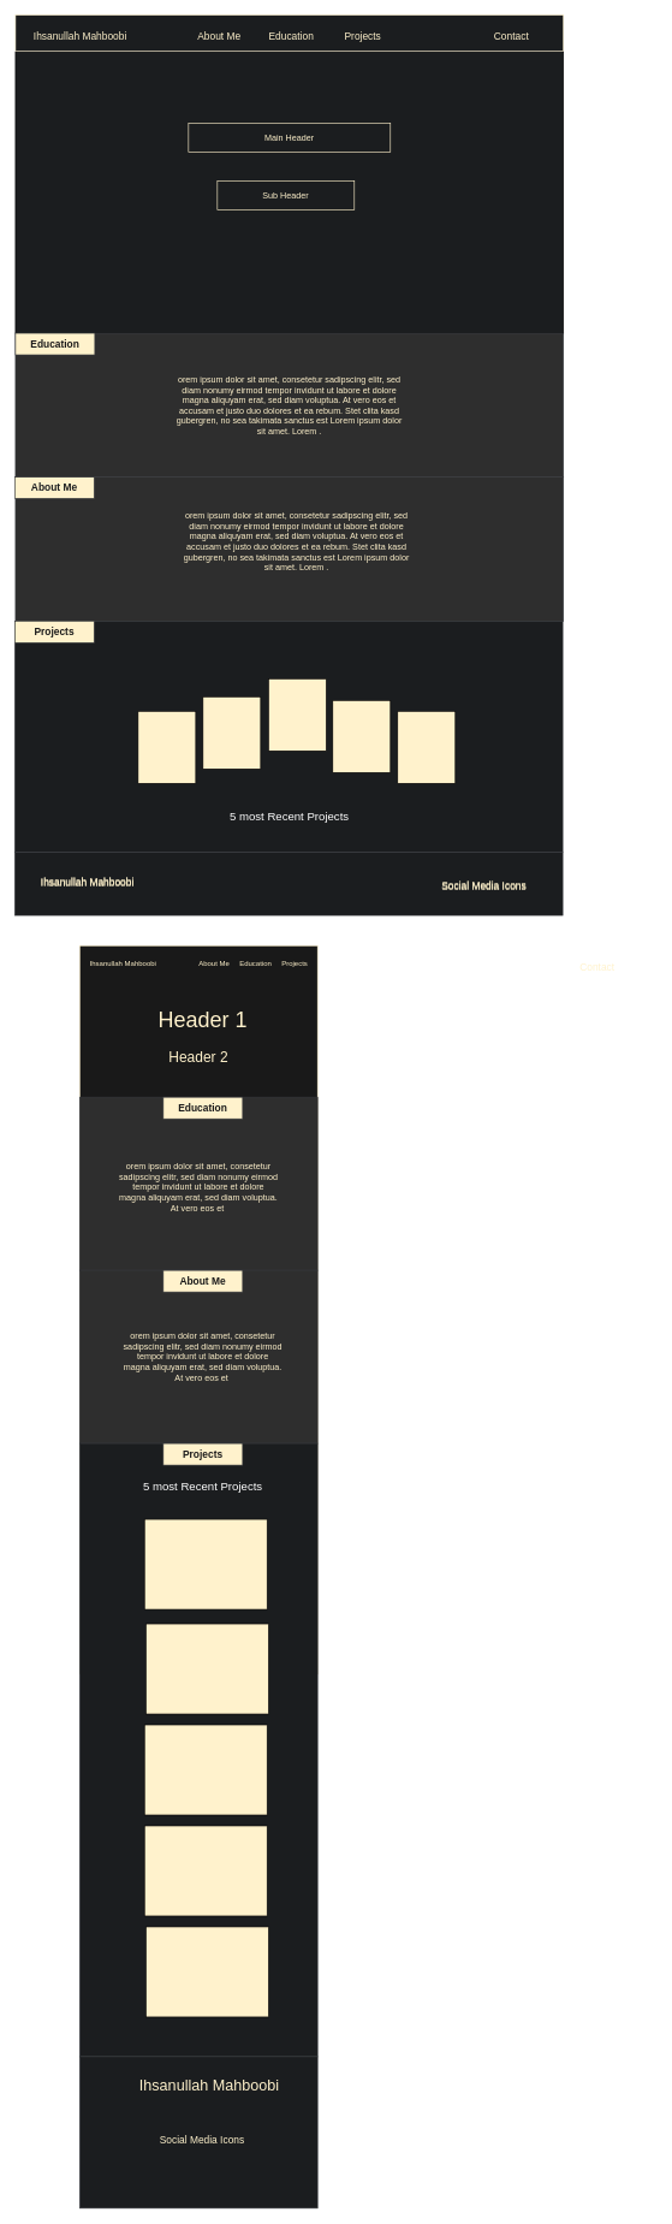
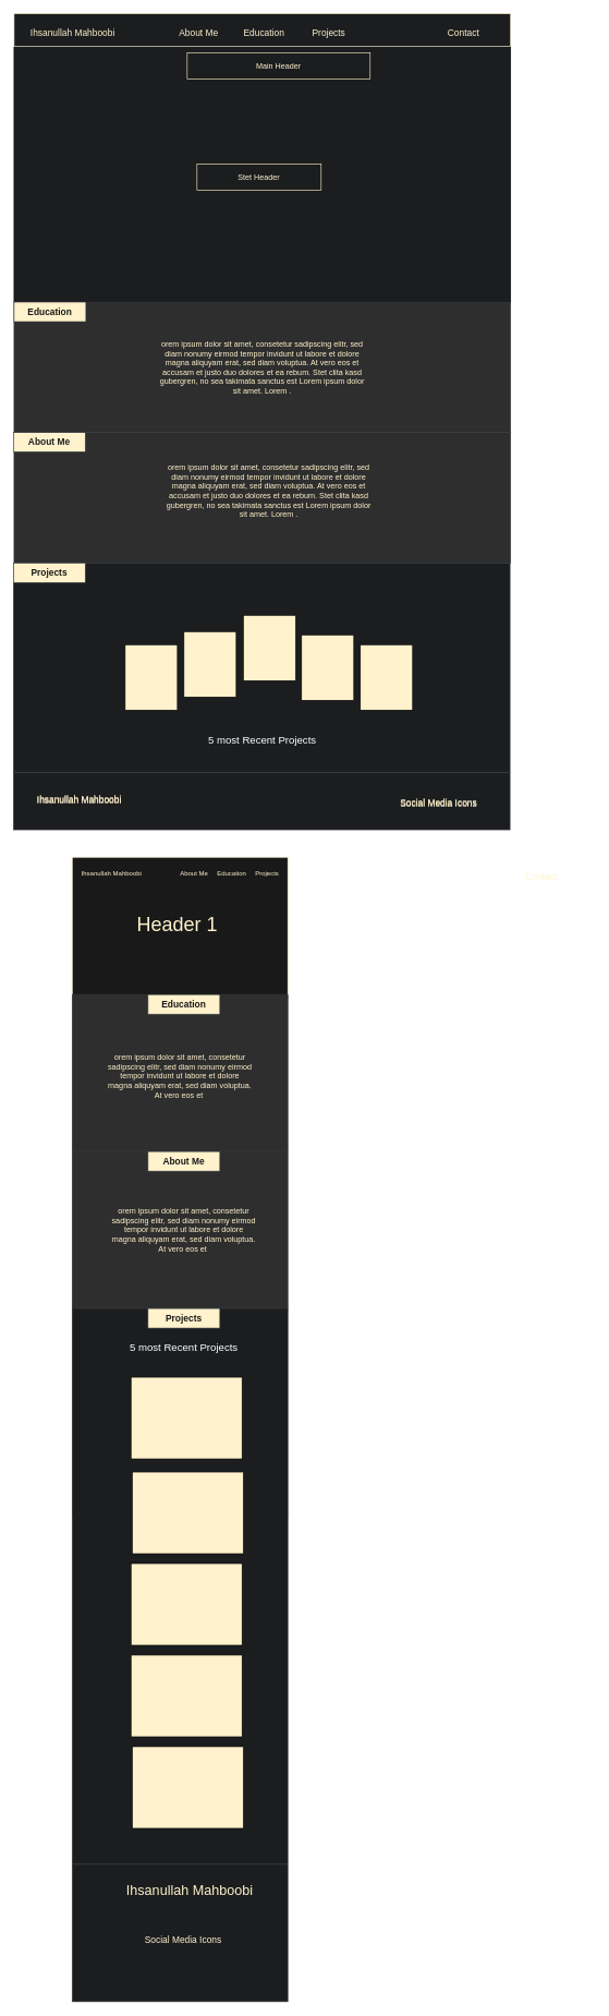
  <mxCell id="0" />
  <mxCell id="1" parent="0" />
  <mxCell id="2" value="" style="rounded=0;whiteSpace=wrap;html=1;fillColor=#1B1D1F;strokeColor=#FFF2CC;fontColor=#333333;" vertex="1" parent="1"><mxGeometry x="21" y="20" width="760" height="50" as="geometry" /></mxCell>
  <mxCell id="3" value="Ihsanullah Mahboobi" style="rounded=0;whiteSpace=wrap;html=1;fontColor=#FFF2CC;strokeColor=none;fillColor=none;fontSize=14;" vertex="1" parent="1"><mxGeometry x="31" y="30" width="160" height="40" as="geometry" /></mxCell>
  <mxCell id="4" value="About Me&amp;nbsp; &amp;nbsp; &amp;nbsp; &amp;nbsp; &amp;nbsp; Education&amp;nbsp; &amp;nbsp; &amp;nbsp; &amp;nbsp; &amp;nbsp; &amp;nbsp;Projects" style="rounded=0;whiteSpace=wrap;html=1;fillColor=none;fontColor=#FFF2CC;strokeColor=none;fontSize=14;" vertex="1" parent="1"><mxGeometry x="261" y="30" width="280" height="40" as="geometry" /></mxCell>
  <mxCell id="5" value="Contact&amp;nbsp;" style="rounded=0;whiteSpace=wrap;html=1;strokeColor=none;fillColor=none;fontColor=#FFF2CC;fontSize=14;" vertex="1" parent="1"><mxGeometry x="631" y="30" width="160" height="40" as="geometry" /></mxCell>
  <mxCell id="6" value="" style="rounded=0;whiteSpace=wrap;html=1;fillColor=#1B1D1F;labelBackgroundColor=none;" vertex="1" parent="1"><mxGeometry x="21" y="71" width="760" height="390" as="geometry" /></mxCell>
- <mxCell id="7" value="Main Header" style="rounded=0;whiteSpace=wrap;html=1;fillColor=none;fontColor=#FFF2CC;strokeColor=#FFF2CC;" vertex="1" parent="1"><mxGeometry x="261" y="170" width="280" height="40" as="geometry" /></mxCell>
- <mxCell id="8" value="Sub Header" style="rounded=0;whiteSpace=wrap;html=1;fillColor=none;fontColor=#FFF2CC;strokeColor=#FFF2CC;" vertex="1" parent="1"><mxGeometry x="301" y="250" width="190" height="40" as="geometry" /></mxCell>
+ <mxCell id="7" value="Main Header" style="rounded=0;whiteSpace=wrap;html=1;fillColor=none;fontColor=#FFF2CC;strokeColor=#FFF2CC;" vertex="1" parent="1"><mxGeometry x="286" y="80" width="280" height="40" as="geometry" /></mxCell>
+ <mxCell id="8" value="Stet Header" style="rounded=0;whiteSpace=wrap;html=1;fillColor=none;fontColor=#FFF2CC;strokeColor=#FFF2CC;" vertex="1" parent="1"><mxGeometry x="301" y="250" width="190" height="40" as="geometry" /></mxCell>
  <mxCell id="9" value="" style="rounded=0;whiteSpace=wrap;html=1;strokeColor=#36393d;fillColor=#2E2E2E;" vertex="1" parent="1"><mxGeometry x="21" y="660" width="760" height="200" as="geometry" /></mxCell>
  <mxCell id="10" value="&lt;b style=&quot;font-size: 14px&quot;&gt;&lt;font color=&quot;#1b1d1f&quot; style=&quot;font-size: 14px&quot;&gt;About Me&lt;/font&gt;&lt;/b&gt;" style="rounded=0;whiteSpace=wrap;html=1;strokeColor=#36393d;fillColor=#FFF2CC;fontSize=14;" vertex="1" parent="1"><mxGeometry x="20" y="660" width="110" height="30" as="geometry" /></mxCell>
  <mxCell id="11" value="orem ipsum dolor sit amet, consetetur sadipscing elitr, sed diam nonumy eirmod tempor invidunt ut labore et dolore magna aliquyam erat, sed diam voluptua. At vero eos et accusam et justo duo dolores et ea rebum. Stet clita kasd gubergren, no sea takimata sanctus est Lorem ipsum dolor sit amet. Lorem ." style="text;html=1;strokeColor=none;fillColor=none;align=center;verticalAlign=middle;whiteSpace=wrap;rounded=0;fontColor=#FFF2CC;" vertex="1" parent="1"><mxGeometry x="251" y="660" width="320" height="180" as="geometry" /></mxCell>
  <mxCell id="12" value="" style="rounded=0;whiteSpace=wrap;html=1;strokeColor=#36393d;fillColor=#2E2E2E;" vertex="1" parent="1"><mxGeometry x="21" y="461" width="760" height="199" as="geometry" /></mxCell>
  <mxCell id="13" value="&lt;b style=&quot;font-size: 14px;&quot;&gt;&lt;font style=&quot;font-size: 14px;&quot;&gt;Education&lt;/font&gt;&lt;/b&gt;" style="rounded=0;whiteSpace=wrap;html=1;strokeColor=#36393d;fillColor=#FFF2CC;fontSize=14;fontColor=#191919;" vertex="1" parent="1"><mxGeometry x="21" y="461" width="110" height="30" as="geometry" /></mxCell>
  <mxCell id="14" value="orem ipsum dolor sit amet, consetetur sadipscing elitr, sed diam nonumy eirmod tempor invidunt ut labore et dolore magna aliquyam erat, sed diam voluptua. At vero eos et accusam et justo duo dolores et ea rebum. Stet clita kasd gubergren, no sea takimata sanctus est Lorem ipsum dolor sit amet. Lorem ." style="text;html=1;strokeColor=none;fillColor=none;align=center;verticalAlign=middle;whiteSpace=wrap;rounded=0;fontColor=#FFF2CC;" vertex="1" parent="1"><mxGeometry x="241" y="470.5" width="320" height="180" as="geometry" /></mxCell>
  <mxCell id="15" value="" style="rounded=0;whiteSpace=wrap;html=1;strokeColor=#36393d;fillColor=#1B1D1F;fontColor=#1B1D1F;" vertex="1" parent="1"><mxGeometry x="20" y="1180" width="760" height="88" as="geometry" /></mxCell>
  <mxCell id="16" value="5 most recent Projects" style="text;html=1;strokeColor=none;fillColor=none;align=center;verticalAlign=middle;whiteSpace=wrap;rounded=0;fontColor=#FFF2CC;fontSize=18;fontStyle=0" vertex="1" parent="1"><mxGeometry x="541" y="961" width="250" height="50" as="geometry" /></mxCell>
  <mxCell id="17" value="Social Media Icons" style="rounded=0;whiteSpace=wrap;html=1;strokeColor=none;fillColor=none;fontSize=14;fontColor=#FFF2CC;" vertex="1" parent="1"><mxGeometry x="551" y="1188" width="240" height="80" as="geometry" /></mxCell>
  <mxCell id="18" value="Ihsanullah Mahboobi" style="rounded=0;whiteSpace=wrap;html=1;strokeColor=none;fillColor=none;fontSize=14;fontColor=#FFF2CC;" vertex="1" parent="1"><mxGeometry x="21" y="1184" width="200" height="80" as="geometry" /></mxCell>
  <mxCell id="19" value="" style="rounded=0;whiteSpace=wrap;html=1;strokeColor=#36393d;fillColor=#1B1D1F;" vertex="1" parent="1"><mxGeometry x="20" y="860" width="760" height="320" as="geometry" /></mxCell>
  <mxCell id="20" value="" style="rounded=0;whiteSpace=wrap;html=1;strokeColor=#000000;fillColor=#FFF2CC;fontColor=#FFF2CC;" vertex="1" parent="1"><mxGeometry x="191" y="985" width="80" height="100" as="geometry" /></mxCell>
  <mxCell id="21" value="" style="rounded=0;whiteSpace=wrap;html=1;strokeColor=#000000;fillColor=#FFF2CC;fontColor=#FFF2CC;" vertex="1" parent="1"><mxGeometry x="281" y="965" width="80" height="100" as="geometry" /></mxCell>
  <mxCell id="22" value="" style="rounded=0;whiteSpace=wrap;html=1;strokeColor=#000000;fillColor=#FFF2CC;fontColor=#FFF2CC;" vertex="1" parent="1"><mxGeometry x="372" y="940" width="80" height="100" as="geometry" /></mxCell>
  <mxCell id="23" value="" style="rounded=0;whiteSpace=wrap;html=1;strokeColor=#000000;fillColor=#FFF2CC;fontColor=#FFF2CC;" vertex="1" parent="1"><mxGeometry x="461" y="970" width="80" height="100" as="geometry" /></mxCell>
  <mxCell id="24" value="" style="rounded=0;whiteSpace=wrap;html=1;strokeColor=#000000;fillColor=#FFF2CC;fontColor=#FFF2CC;" vertex="1" parent="1"><mxGeometry x="551" y="985" width="80" height="100" as="geometry" /></mxCell>
  <mxCell id="25" value="&lt;font style=&quot;font-size: 16px;&quot;&gt;5 most Recent Projects&lt;/font&gt;" style="text;html=1;strokeColor=none;fillColor=none;align=center;verticalAlign=middle;whiteSpace=wrap;rounded=0;labelBackgroundColor=none;fontSize=16;fontColor=#FFFFFF;fontStyle=0" vertex="1" parent="1"><mxGeometry x="276" width="250" height="20" as="geometry" y="1120" /></mxCell>
  <mxCell id="26" value="&lt;b style=&quot;font-size: 14px;&quot;&gt;&lt;font style=&quot;font-size: 14px;&quot;&gt;Projects&lt;/font&gt;&lt;/b&gt;" style="rounded=0;whiteSpace=wrap;html=1;strokeColor=#36393d;fillColor=#FFF2CC;fontSize=14;fontColor=#191919;" vertex="1" parent="1"><mxGeometry x="20" y="860" width="110" height="30" as="geometry" /></mxCell>
  <mxCell id="27" value="" style="rounded=0;whiteSpace=wrap;html=1;labelBackgroundColor=none;strokeColor=#FFF2CC;fillColor=#191919;fontSize=16;fontColor=#191919;align=left;" vertex="1" parent="1"><mxGeometry x="110" y="1310" width="330" height="1010" as="geometry" /></mxCell>
  <mxCell id="28" value="Ihsanullah Mahboobi" style="rounded=0;whiteSpace=wrap;html=1;fontColor=#FFF2CC;strokeColor=none;fillColor=none;fontSize=10;" vertex="1" parent="1"><mxGeometry x="121" y="1320" width="99" height="30" as="geometry" /></mxCell>
  <mxCell id="29" value="About Me&amp;nbsp; &amp;nbsp; &amp;nbsp;Education&amp;nbsp; &amp;nbsp; &amp;nbsp;Projects" style="rounded=0;whiteSpace=wrap;html=1;fillColor=none;fontColor=#FFF2CC;strokeColor=none;fontSize=10;" vertex="1" parent="1"><mxGeometry x="246" y="1320" width="210" height="30" as="geometry" /></mxCell>
  <mxCell id="30" value="Contact&amp;nbsp;" style="rounded=0;whiteSpace=wrap;html=1;strokeColor=none;fillColor=none;fontColor=#FFF2CC;fontSize=14;" vertex="1" parent="1"><mxGeometry x="750" y="1320" width="160" height="40" as="geometry" /></mxCell>
- <mxCell id="31" value="Header 1" style="text;html=1;strokeColor=none;fillColor=none;align=center;verticalAlign=middle;whiteSpace=wrap;rounded=0;labelBackgroundColor=none;fontSize=30;fontColor=#FFF2CC;" vertex="1" parent="1"><mxGeometry x="162" y="1400" width="238" height="25" as="geometry" /></mxCell>
- <mxCell id="32" value="&lt;font style=&quot;font-size: 20px&quot;&gt;Header 2&lt;/font&gt;" style="text;html=1;strokeColor=none;fillColor=none;align=center;verticalAlign=middle;whiteSpace=wrap;rounded=0;labelBackgroundColor=none;fontSize=30;fontColor=#FFF2CC;" vertex="1" parent="1"><mxGeometry x="115" y="1440" width="320" height="40" as="geometry" /></mxCell>
+ <mxCell id="31" value="Header 1" style="text;html=1;strokeColor=none;fillColor=none;align=center;verticalAlign=middle;whiteSpace=wrap;rounded=0;labelBackgroundColor=none;fontSize=30;fontColor=#FFF2CC;" vertex="1" parent="1"><mxGeometry x="152" y="1400" width="238" height="25" as="geometry" /></mxCell>
  <mxCell id="33" value="" style="rounded=0;whiteSpace=wrap;html=1;strokeColor=#36393d;fillColor=#2E2E2E;" vertex="1" parent="1"><mxGeometry x="110" y="1520" width="330" height="240" as="geometry" /></mxCell>
  <mxCell id="34" value="&lt;b style=&quot;font-size: 14px;&quot;&gt;&lt;font style=&quot;font-size: 14px;&quot;&gt;Education&lt;/font&gt;&lt;/b&gt;" style="rounded=0;whiteSpace=wrap;html=1;strokeColor=#36393d;fillColor=#FFF2CC;fontSize=14;fontColor=#191919;" vertex="1" parent="1"><mxGeometry x="226" y="1520" width="110" height="30" as="geometry" /></mxCell>
  <mxCell id="35" value="orem ipsum dolor sit amet, consetetur sadipscing elitr, sed diam nonumy eirmod tempor invidunt ut labore et dolore magna aliquyam erat, sed diam voluptua. At vero eos et&amp;nbsp;" style="text;html=1;strokeColor=none;fillColor=none;align=center;verticalAlign=middle;whiteSpace=wrap;rounded=0;fontColor=#FFF2CC;" vertex="1" parent="1"><mxGeometry x="163.25" y="1600" width="223.5" height="89.5" as="geometry" /></mxCell>
  <mxCell id="36" value="" style="rounded=0;whiteSpace=wrap;html=1;strokeColor=#36393d;fillColor=#2E2E2E;" vertex="1" parent="1"><mxGeometry x="110" y="1760" width="330" height="240" as="geometry" /></mxCell>
  <mxCell id="37" value="&lt;b style=&quot;font-size: 14px&quot;&gt;&lt;font style=&quot;font-size: 14px&quot;&gt;About Me&lt;/font&gt;&lt;/b&gt;" style="rounded=0;whiteSpace=wrap;html=1;strokeColor=#36393d;fillColor=#FFF2CC;fontSize=14;fontColor=#191919;" vertex="1" parent="1"><mxGeometry x="226" y="1760" width="110" height="30" as="geometry" /></mxCell>
  <mxCell id="38" value="orem ipsum dolor sit amet, consetetur sadipscing elitr, sed diam nonumy eirmod tempor invidunt ut labore et dolore magna aliquyam erat, sed diam voluptua. At vero eos et&amp;nbsp;" style="text;html=1;strokeColor=none;fillColor=none;align=center;verticalAlign=middle;whiteSpace=wrap;rounded=0;fontColor=#FFF2CC;" vertex="1" parent="1"><mxGeometry x="169.25" y="1835.25" width="223.5" height="89.5" as="geometry" /></mxCell>
  <mxCell id="39" value="" style="rounded=0;whiteSpace=wrap;html=1;strokeColor=#36393d;fillColor=#1B1D1F;" vertex="1" parent="1"><mxGeometry x="110" y="2000" width="330" height="850" as="geometry" /></mxCell>
  <mxCell id="40" value="" style="rounded=0;whiteSpace=wrap;html=1;strokeColor=#000000;fillColor=#FFF2CC;fontColor=#FFF2CC;" vertex="1" parent="1"><mxGeometry x="200" y="2105" width="170" height="125" as="geometry" /></mxCell>
  <mxCell id="41" value="&lt;font style=&quot;font-size: 16px;&quot;&gt;5 most Recent Projects&lt;/font&gt;" style="text;html=1;strokeColor=none;fillColor=none;align=center;verticalAlign=middle;whiteSpace=wrap;rounded=0;labelBackgroundColor=none;fontSize=16;fontColor=#FFFFFF;fontStyle=0" vertex="1" parent="1"><mxGeometry x="156" y="2050" width="250" height="20" as="geometry" /></mxCell>
  <mxCell id="42" value="&lt;b style=&quot;font-size: 14px;&quot;&gt;&lt;font style=&quot;font-size: 14px;&quot;&gt;Projects&lt;/font&gt;&lt;/b&gt;" style="rounded=0;whiteSpace=wrap;html=1;strokeColor=#36393d;fillColor=#FFF2CC;fontSize=14;fontColor=#191919;" vertex="1" parent="1"><mxGeometry x="226" y="2000" width="110" height="30" as="geometry" /></mxCell>
  <mxCell id="43" value="" style="rounded=0;whiteSpace=wrap;html=1;strokeColor=#000000;fillColor=#FFF2CC;fontColor=#FFF2CC;" vertex="1" parent="1"><mxGeometry x="202" y="2250" width="170" height="125" as="geometry" /></mxCell>
  <mxCell id="44" value="" style="rounded=0;whiteSpace=wrap;html=1;strokeColor=#000000;fillColor=#FFF2CC;fontColor=#FFF2CC;" vertex="1" parent="1"><mxGeometry x="200" y="2390" width="170" height="125" as="geometry" /></mxCell>
  <mxCell id="45" value="" style="rounded=0;whiteSpace=wrap;html=1;strokeColor=#000000;fillColor=#FFF2CC;fontColor=#FFF2CC;" vertex="1" parent="1"><mxGeometry x="200" y="2530" width="170" height="125" as="geometry" /></mxCell>
  <mxCell id="46" value="" style="rounded=0;whiteSpace=wrap;html=1;strokeColor=#000000;fillColor=#FFF2CC;fontColor=#FFF2CC;" vertex="1" parent="1"><mxGeometry x="202" y="2670" width="170" height="125" as="geometry" /></mxCell>
  <mxCell id="47" value="Social Media Icons" style="rounded=0;whiteSpace=wrap;html=1;strokeColor=none;fillColor=none;fontSize=14;fontColor=#FFF2CC;" vertex="1" parent="1"><mxGeometry x="551" y="1186" width="240" height="80" as="geometry" /></mxCell>
  <mxCell id="48" value="Ihsanullah Mahboobi" style="rounded=0;whiteSpace=wrap;html=1;strokeColor=none;fillColor=none;fontSize=14;fontColor=#FFF2CC;" vertex="1" parent="1"><mxGeometry x="21" y="1182" width="200" height="80" as="geometry" /></mxCell>
  <mxCell id="49" value="" style="rounded=0;whiteSpace=wrap;html=1;strokeColor=#36393d;fillColor=#1B1D1F;fontColor=#1B1D1F;" vertex="1" parent="1"><mxGeometry x="110" y="2850" width="330" height="210" as="geometry" /></mxCell>
  <mxCell id="50" value="Social Media Icons" style="rounded=0;whiteSpace=wrap;html=1;strokeColor=none;fillColor=none;fontSize=14;fontColor=#FFF2CC;" vertex="1" parent="1"><mxGeometry x="160" y="2925" width="240" height="80" as="geometry" /></mxCell>
  <mxCell id="51" value="Ihsanullah Mahboobi" style="rounded=0;whiteSpace=wrap;html=1;strokeColor=none;fillColor=none;fontSize=21;fontColor=#FFF2CC;" vertex="1" parent="1"><mxGeometry x="190" y="2850" width="200" height="80" as="geometry" /></mxCell>
